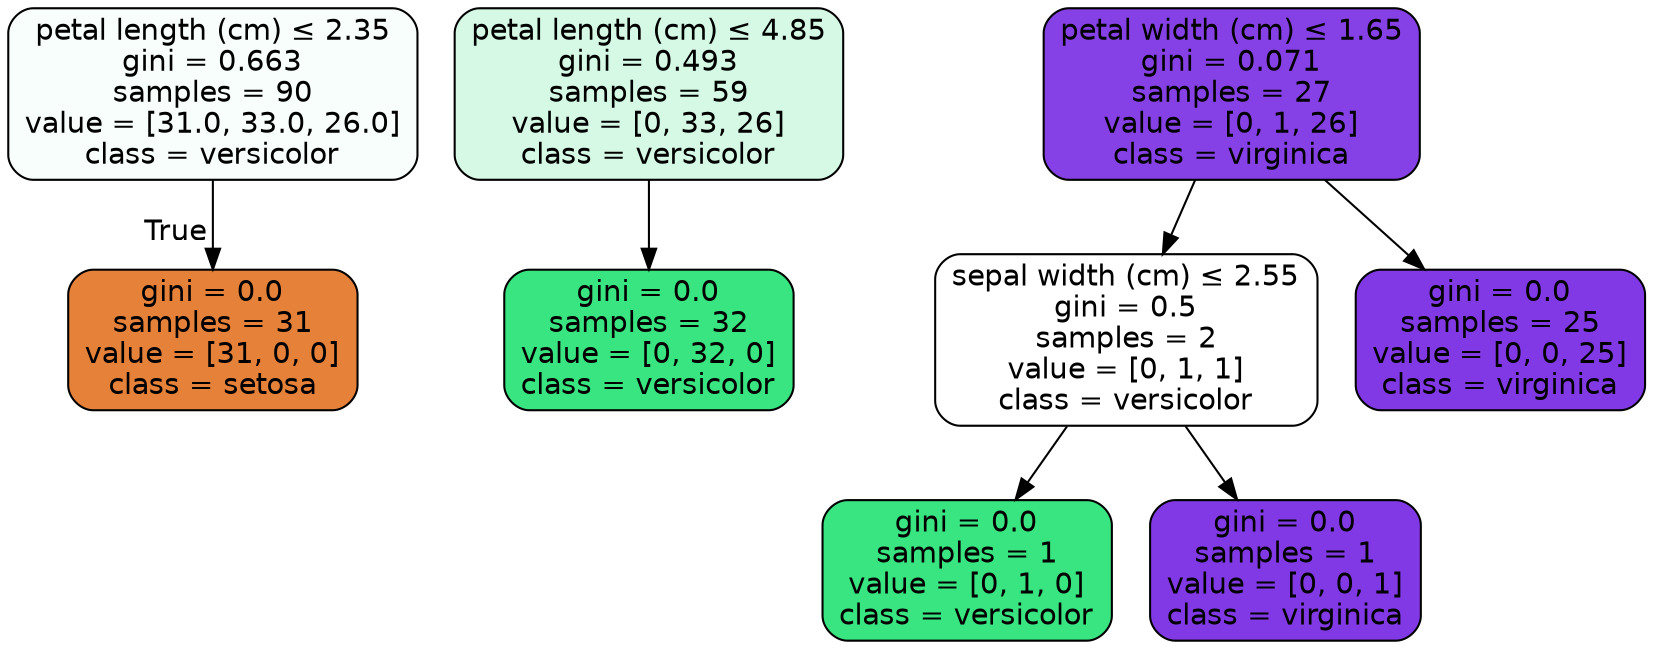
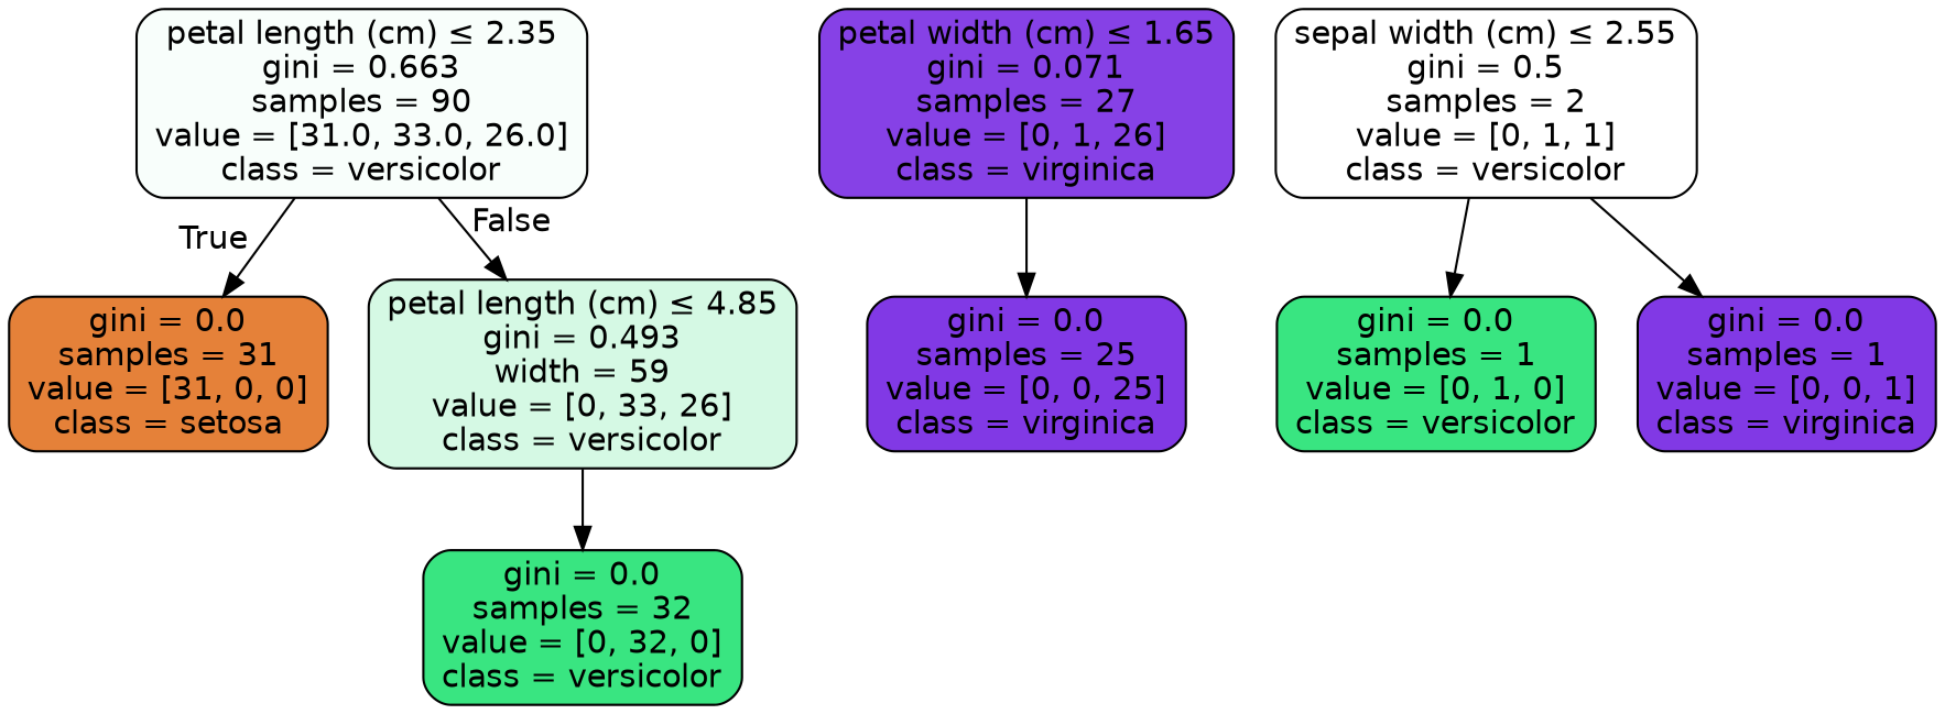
  digraph {
    node [color=black fillcolor="#39e581" fontname=helvetica shape=box style="filled, rounded"]
    edge [fontname=helvetica]
    n1 [fillcolor="#f8fefb" label=<petal length (cm) &le; 2.35<br/>gini = 0.663<br/>samples = 90<br/>value = [31.0, 33.0, 26.0]<br/>class = versicolor>]
    n2 [fillcolor="#e58139" label=<gini = 0.0<br/>samples = 31<br/>value = [31, 0, 0]<br/>class = setosa>]
-   n3 [fillcolor="#d5f9e4" label=<petal length (cm) &le; 4.85<br/>gini = 0.493<br/>samples = 59<br/>value = [0, 33, 26]<br/>class = versicolor>]
+   n3 [fillcolor="#d5f9e4" label=<petal length (cm) &le; 4.85<br/>gini = 0.493<br/>width = 59<br/>value = [0, 33, 26]<br/>class = versicolor>]
    n4 [label=<gini = 0.0<br/>samples = 32<br/>value = [0, 32, 0]<br/>class = versicolor>]
    n5 [fillcolor="#8641e6" label=<petal width (cm) &le; 1.65<br/>gini = 0.071<br/>samples = 27<br/>value = [0, 1, 26]<br/>class = virginica>]
    n6 [fillcolor="#ffffff" label=<sepal width (cm) &le; 2.55<br/>gini = 0.5<br/>samples = 2<br/>value = [0, 1, 1]<br/>class = versicolor>]
    n7 [fillcolor="#8139e5" label=<gini = 0.0<br/>samples = 25<br/>value = [0, 0, 25]<br/>class = virginica>]
    n8 [label=<gini = 0.0<br/>samples = 1<br/>value = [0, 1, 0]<br/>class = versicolor>]
    n9 [fillcolor="#8139e5" label=<gini = 0.0<br/>samples = 1<br/>value = [0, 0, 1]<br/>class = virginica>]
    n1 -> n2 [headlabel=True labelangle=45 labeldistance=2.5]
+   n1 -> n3 [headlabel=False labelangle=-45 labeldistance=2.5]
    n3 -> n4
-   n5 -> n6
    n5 -> n7
    n6 -> n8
    n6 -> n9
  }
